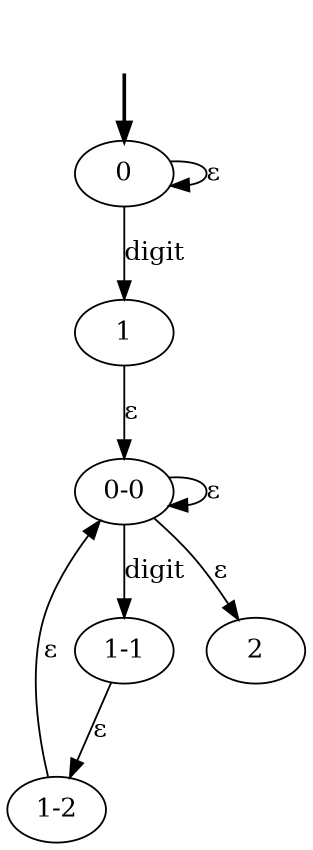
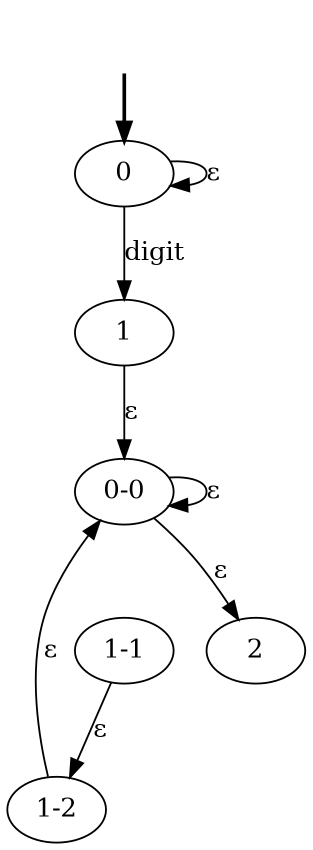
  digraph {
    fake0 [style=invisible]
    0 [root=true]
    1
    "1-1"
    "1-2"
    n6 [label="0-0"]
    2
    fake0 -> 0 [style=bold]
    0 -> 0 [label="ε"]
    0 -> 1 [label=digit]
    1 -> n6 [label="ε"]
    "1-1" -> "1-2" [label="ε"]
    "1-2" -> n6 [label="ε"]
-   n6 -> "1-1" [label=digit]
    n6 -> n6 [label="ε"]
    n6 -> 2 [label="ε"]
  }
